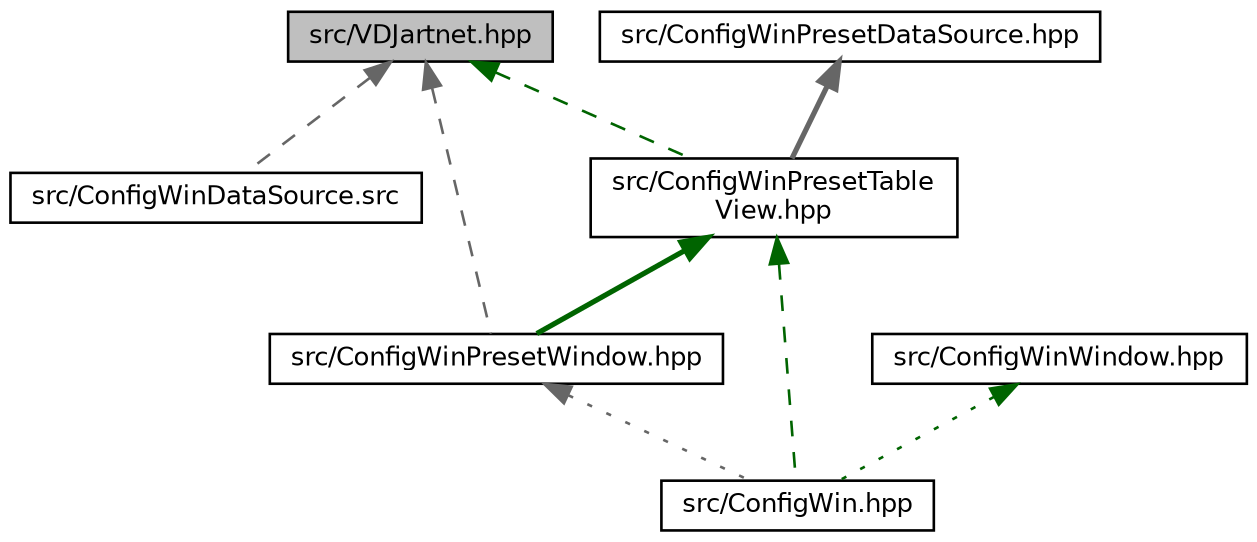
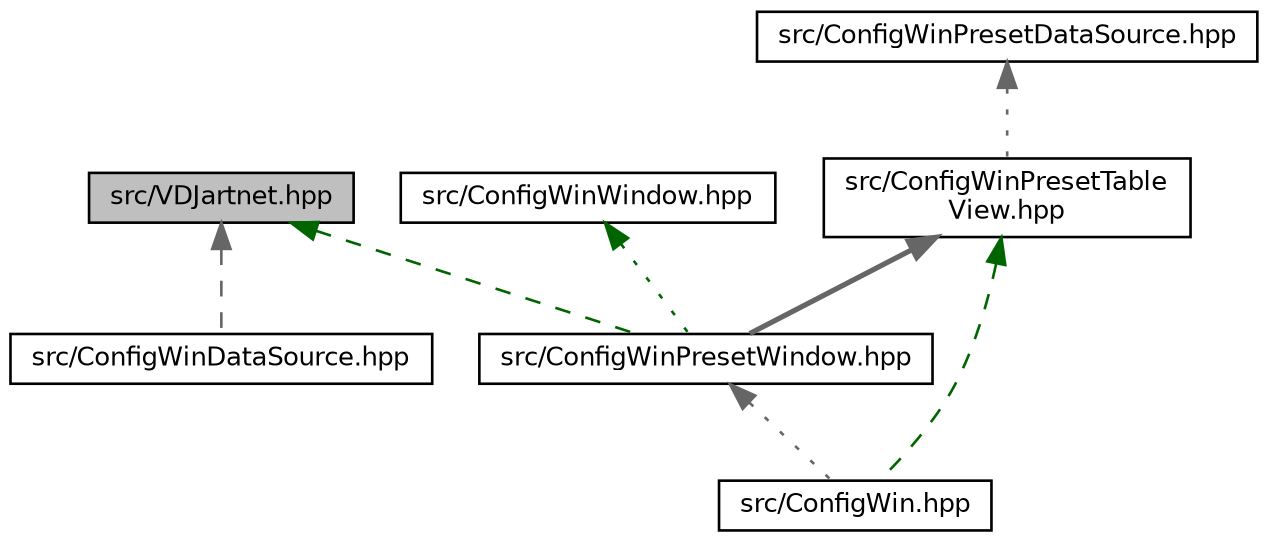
  digraph {
    node [color=black fillcolor=white fontname=Helvetica fontsize=10 shape=record style=filled]
    edge [color=darkgreen dir=back fontname=Helvetica fontsize=10 labelfontname=Helvetica labelfontsize=10 style=dashed]
    n1 [fillcolor=grey75 fontcolor=black height=0.2 label="src/VDJartnet.hpp" width=0.4]
-   n2 [height=0.2 label="src/ConfigWinDataSource.src" width=0.4]
+   n2 [height=0.2 label="src/ConfigWinDataSource.hpp" width=0.4]
    n3 [height=0.2 label="src/ConfigWinPresetWindow.hpp" width=0.4]
    n4 [height=0.2 label="src/ConfigWinPresetTable\lView.hpp" width=0.4]
    n5 [height=0.2 label="src/ConfigWin.hpp" width=0.4]
    n6 [height=0.2 label="src/ConfigWinWindow.hpp" width=0.4]
    n7 [height=0.2 label="src/ConfigWinPresetDataSource.hpp" width=0.4]
    n1 -> n2 [color=gray40]
-   n1 -> n3 [color=gray40]
-   n1 -> n4
+   n1 -> n3
    n3 -> n5 [color=gray40 style=dotted]
-   n4 -> n3 [style=bold]
+   n4 -> n3 [color=gray40 style=bold]
    n4 -> n5
-   n6 -> n5 [style=dotted]
-   n7 -> n4 [color=gray40 style=bold]
+   n6 -> n3 [style=dotted]
+   n7 -> n4 [color=gray40 style=dotted]
  }
